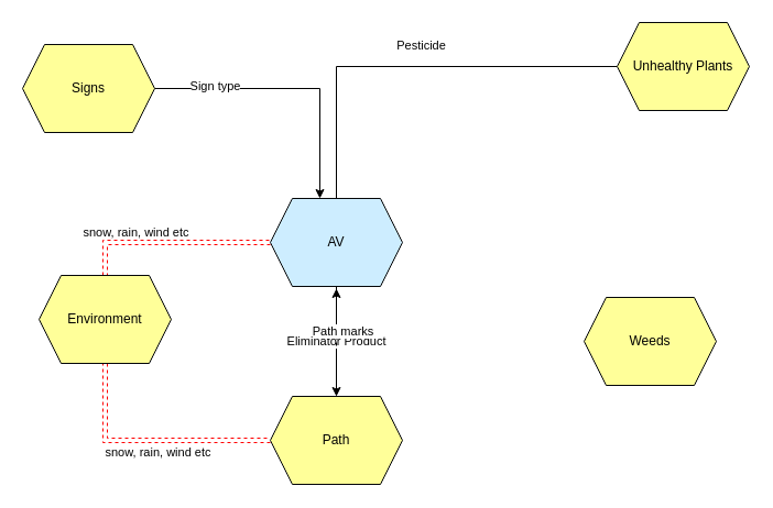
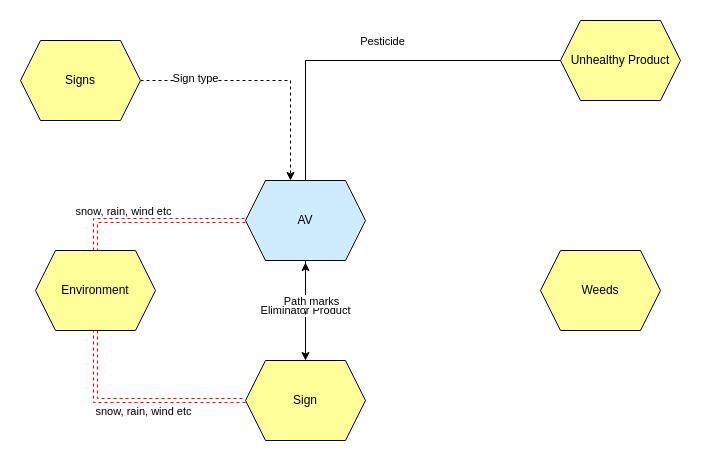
  <mxCell id="0" />
  <mxCell id="1" parent="0" />
  <mxCell id="2" value="Eliminator Product" style="edgeStyle=orthogonalEdgeStyle;rounded=0;orthogonalLoop=1;jettySize=auto;html=1;" edge="1" parent="1" source="5" target="11"><mxGeometry relative="1" as="geometry" /></mxCell>
  <mxCell id="3" style="edgeStyle=orthogonalEdgeStyle;rounded=0;orthogonalLoop=1;jettySize=auto;html=1;entryX=0;entryY=0.5;entryDx=0;entryDy=0;endArrow=none;" edge="1" parent="1" source="5" target="12"><mxGeometry relative="1" as="geometry"><Array as="points"><mxPoint x="305" y="60" /></Array></mxGeometry></mxCell>
  <mxCell id="4" value="Pesticide" style="edgeLabel;html=1;align=center;verticalAlign=middle;resizable=0;points=[];" connectable="0" vertex="1" parent="3"><mxGeometry x="-0.031" y="4" relative="1" as="geometry"><mxPoint x="14" y="-16" as="offset" /></mxGeometry></mxCell>
  <mxCell id="5" value="AV" style="shape=hexagon;perimeter=hexagonPerimeter2;whiteSpace=wrap;html=1;fixedSize=1;fillColor=#cdedff;strokeColor=#040608;" vertex="1" parent="1"><mxGeometry x="245" y="180" width="120" height="80" as="geometry" /></mxCell>
- <mxCell id="6" style="edgeStyle=orthogonalEdgeStyle;rounded=0;orthogonalLoop=1;jettySize=auto;html=1;entryX=0.375;entryY=0;entryDx=0;entryDy=0;dashed=0;" edge="1" parent="1" source="8" target="5"><mxGeometry relative="1" as="geometry" /></mxCell>
+ <mxCell id="6" style="edgeStyle=orthogonalEdgeStyle;rounded=0;orthogonalLoop=1;jettySize=auto;html=1;entryX=0.375;entryY=0;entryDx=0;entryDy=0;dashed=1;" edge="1" parent="1" source="8" target="5"><mxGeometry relative="1" as="geometry" /></mxCell>
  <mxCell id="7" value="Sign type" style="edgeLabel;html=1;align=center;verticalAlign=middle;resizable=0;points=[];" connectable="0" vertex="1" parent="6"><mxGeometry x="-0.569" y="3" relative="1" as="geometry"><mxPoint as="offset" /></mxGeometry></mxCell>
  <mxCell id="8" value="Signs" style="shape=hexagon;perimeter=hexagonPerimeter2;whiteSpace=wrap;html=1;fixedSize=1;fillColor=#ffff99;strokeColor=#040608;" vertex="1" parent="1"><mxGeometry x="20" y="40" width="120" height="80" as="geometry" /></mxCell>
  <mxCell id="9" style="edgeStyle=orthogonalEdgeStyle;rounded=0;orthogonalLoop=1;jettySize=auto;html=1;entryX=0.5;entryY=1;entryDx=0;entryDy=0;dashed=1;" edge="1" parent="1"><mxGeometry relative="1" as="geometry"><mxPoint x="305" y="362" as="sourcePoint" /><mxPoint x="305" y="262" as="targetPoint" /></mxGeometry></mxCell>
  <mxCell id="10" value="Path marks" style="edgeLabel;html=1;align=center;verticalAlign=middle;resizable=0;points=[];" connectable="0" vertex="1" parent="9"><mxGeometry x="0.231" y="-5" relative="1" as="geometry"><mxPoint as="offset" /></mxGeometry></mxCell>
- <mxCell id="11" value="Path" style="shape=hexagon;perimeter=hexagonPerimeter2;whiteSpace=wrap;html=1;fixedSize=1;fillColor=#ffff99;strokeColor=#040608;" vertex="1" parent="1"><mxGeometry x="245" y="360" width="120" height="80" as="geometry" /></mxCell>
- <mxCell id="12" value="Unhealthy Plants" style="shape=hexagon;perimeter=hexagonPerimeter2;whiteSpace=wrap;html=1;fixedSize=1;fillColor=#ffff99;strokeColor=#040608;" vertex="1" parent="1"><mxGeometry x="560" y="20" width="120" height="80" as="geometry" /></mxCell>
- <mxCell id="13" value="Weeds" style="shape=hexagon;perimeter=hexagonPerimeter2;whiteSpace=wrap;html=1;fixedSize=1;fillColor=#ffff99;strokeColor=#040608;" vertex="1" parent="1"><mxGeometry x="530" y="270" width="120" height="80" as="geometry" /></mxCell>
+ <mxCell id="11" value="Sign" style="shape=hexagon;perimeter=hexagonPerimeter2;whiteSpace=wrap;html=1;fixedSize=1;fillColor=#ffff99;strokeColor=#040608;" vertex="1" parent="1"><mxGeometry x="245" y="360" width="120" height="80" as="geometry" /></mxCell>
+ <mxCell id="12" value="Unhealthy Product" style="shape=hexagon;perimeter=hexagonPerimeter2;whiteSpace=wrap;html=1;fixedSize=1;fillColor=#ffff99;strokeColor=#040608;" vertex="1" parent="1"><mxGeometry x="560" y="20" width="120" height="80" as="geometry" /></mxCell>
+ <mxCell id="13" value="Weeds" style="shape=hexagon;perimeter=hexagonPerimeter2;whiteSpace=wrap;html=1;fixedSize=1;fillColor=#ffff99;strokeColor=#040608;" vertex="1" parent="1"><mxGeometry x="540" y="250" width="120" height="80" as="geometry" /></mxCell>
  <mxCell id="14" style="edgeStyle=orthogonalEdgeStyle;rounded=0;orthogonalLoop=1;jettySize=auto;html=1;entryX=0;entryY=0.5;entryDx=0;entryDy=0;exitX=0.5;exitY=0;exitDx=0;exitDy=0;shape=link;dashed=1;strokeColor=#FF0000;" edge="1" parent="1" source="18" target="5"><mxGeometry relative="1" as="geometry" /></mxCell>
  <mxCell id="15" value="snow, rain, wind etc" style="edgeLabel;html=1;align=center;verticalAlign=middle;resizable=0;points=[];" connectable="0" vertex="1" parent="14"><mxGeometry x="-0.379" relative="1" as="geometry"><mxPoint x="1" y="-10" as="offset" /></mxGeometry></mxCell>
  <mxCell id="16" style="edgeStyle=orthogonalEdgeStyle;rounded=0;orthogonalLoop=1;jettySize=auto;html=1;entryX=0;entryY=0.5;entryDx=0;entryDy=0;exitX=0.5;exitY=1;exitDx=0;exitDy=0;shape=link;strokeColor=#FF0000;dashed=1;" edge="1" parent="1" source="18" target="11"><mxGeometry relative="1" as="geometry" /></mxCell>
  <mxCell id="17" value="snow, rain, wind etc" style="edgeLabel;html=1;align=center;verticalAlign=middle;resizable=0;points=[];" connectable="0" vertex="1" parent="16"><mxGeometry x="0.065" y="7" relative="1" as="geometry"><mxPoint y="17" as="offset" /></mxGeometry></mxCell>
  <mxCell id="18" value="Environment" style="shape=hexagon;perimeter=hexagonPerimeter2;whiteSpace=wrap;html=1;fixedSize=1;fillColor=#ffff99;strokeColor=#040608;" vertex="1" parent="1"><mxGeometry x="35" y="250" width="120" height="80" as="geometry" /></mxCell>
